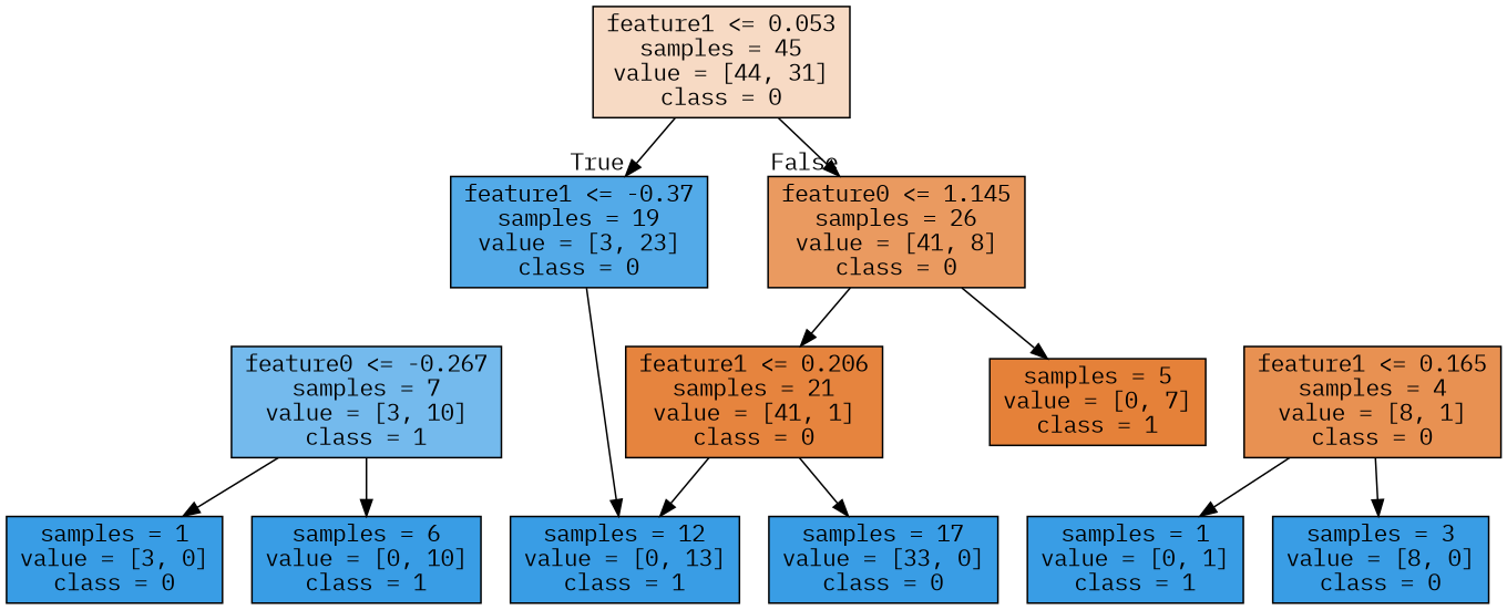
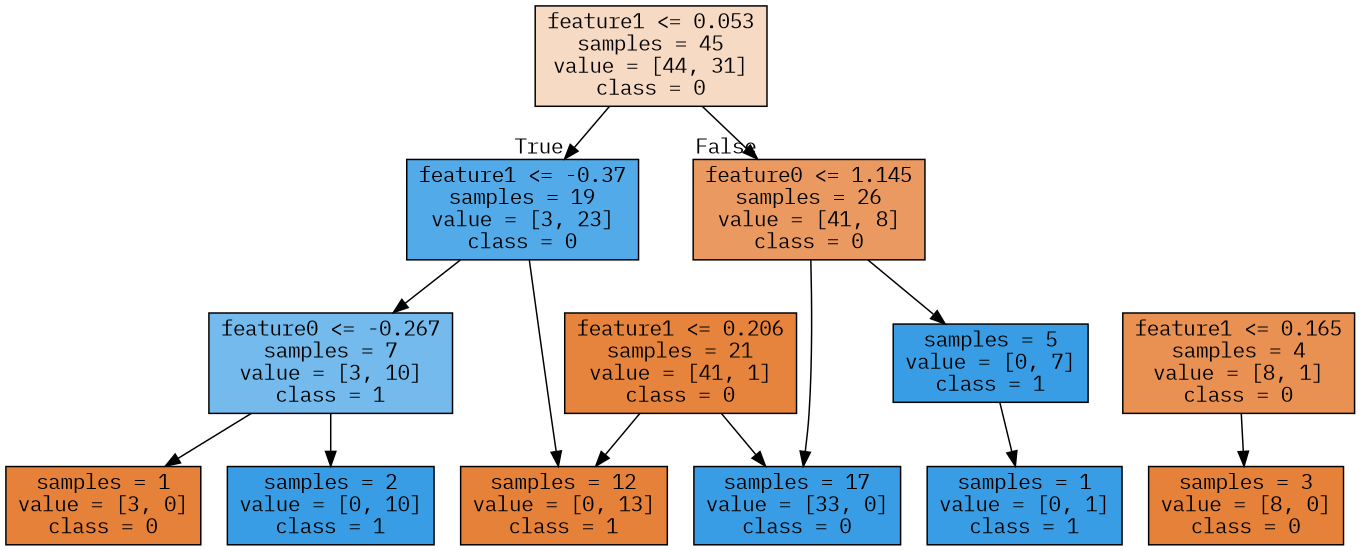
  digraph {
    fontname="IBM Plex Mono"
    node [color=black fillcolor="#399de5" fontname="IBM Plex Mono" shape=box style=filled]
    edge [fontname="IBM Plex Mono"]
    n1 [fillcolor="#f7dac4" label="feature1 <= 0.053\nsamples = 45\nvalue = [44, 31]\nclass = 0"]
    n2 [fillcolor="#53aae8" label="feature1 <= -0.37\nsamples = 19\nvalue = [3, 23]\nclass = 0"]
    n3 [fillcolor="#ea9a60" label="feature0 <= 1.145\nsamples = 26\nvalue = [41, 8]\nclass = 0"]
    n4 [fillcolor="#74baed" label="feature0 <= -0.267\nsamples = 7\nvalue = [3, 10]\nclass = 1"]
-   n5 [label="samples = 12\nvalue = [0, 13]\nclass = 1"]
+   n5 [fillcolor="#e58139" label="samples = 12\nvalue = [0, 13]\nclass = 1"]
    n6 [fillcolor="#e6843e" label="feature1 <= 0.206\nsamples = 21\nvalue = [41, 1]\nclass = 0"]
-   n7 [fillcolor="#e58139" label="samples = 5\nvalue = [0, 7]\nclass = 1"]
-   n8 [label="samples = 1\nvalue = [3, 0]\nclass = 0"]
-   n9 [label="samples = 6\nvalue = [0, 10]\nclass = 1"]
+   n7 [label="samples = 5\nvalue = [0, 7]\nclass = 1"]
+   n8 [fillcolor="#e58139" label="samples = 1\nvalue = [3, 0]\nclass = 0"]
+   n9 [label="samples = 2\nvalue = [0, 10]\nclass = 1"]
    n10 [label="samples = 17\nvalue = [33, 0]\nclass = 0"]
    n11 [fillcolor="#e89152" label="feature1 <= 0.165\nsamples = 4\nvalue = [8, 1]\nclass = 0"]
-   n12 [label="samples = 3\nvalue = [8, 0]\nclass = 0"]
+   n12 [fillcolor="#e58139" label="samples = 3\nvalue = [8, 0]\nclass = 0"]
    n13 [label="samples = 1\nvalue = [0, 1]\nclass = 1"]
    n1 -> n2 [headlabel=True labelangle=45 labeldistance=2.5]
    n1 -> n3 [headlabel=False labelangle=-45 labeldistance=2.5]
+   n2 -> n4
    n2 -> n5
-   n3 -> n6
+   n3 -> n10
    n3 -> n7
    n4 -> n8
    n4 -> n9
    n6 -> n5
    n6 -> n10
    n11 -> n12
-   n11 -> n13
+   n7 -> n13
  }
